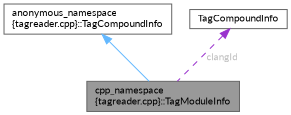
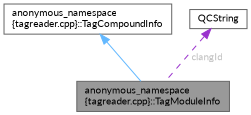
  digraph {
    fontname=Lato
    node [color=gray40 fillcolor=white fontname=Lato fontsize=10 shape=box style=filled]
    edge [dir=back fontname=Lato fontsize=10 labelfontname=Helvetica labelfontsize=10]
-   n1 [fillcolor=grey60 fontcolor=black height=0.2 label="cpp_namespace\l\{tagreader.cpp\}::TagModuleInfo" width=0.4]
+   n1 [fillcolor=grey60 fontcolor=black height=0.2 label="anonymous_namespace\l\{tagreader.cpp\}::TagModuleInfo" width=0.4]
    n2 [height=0.2 label="anonymous_namespace\l\{tagreader.cpp\}::TagCompoundInfo" width=0.4]
-   n3 [height=0.2 label=TagCompoundInfo width=0.4]
+   n3 [height=0.2 label=QCString width=0.4]
    n2 -> n1 [color=steelblue1 style=solid]
    n3 -> n1 [color=darkorchid3 fontcolor=grey label=" clangId" style=dashed]
  }
